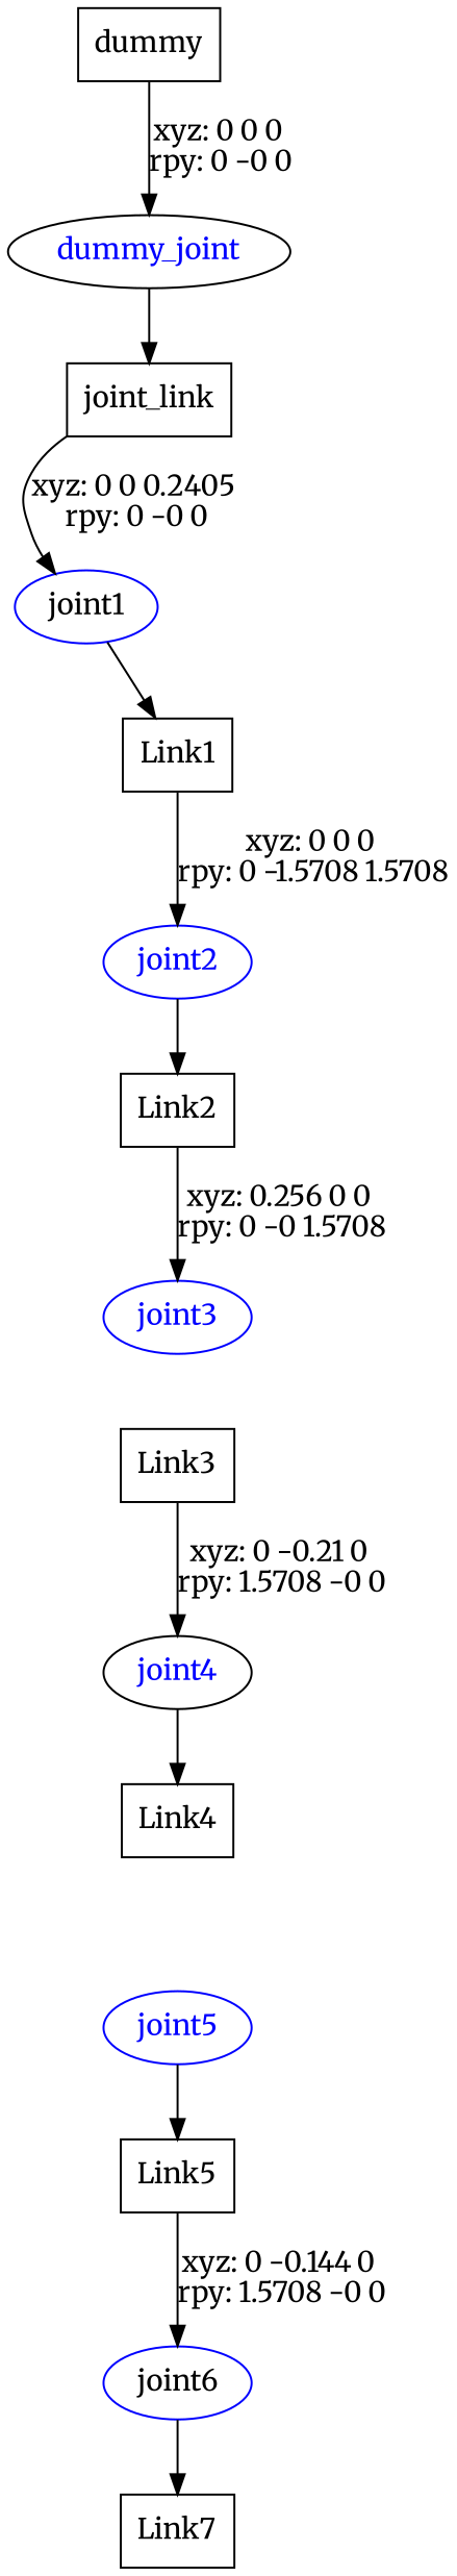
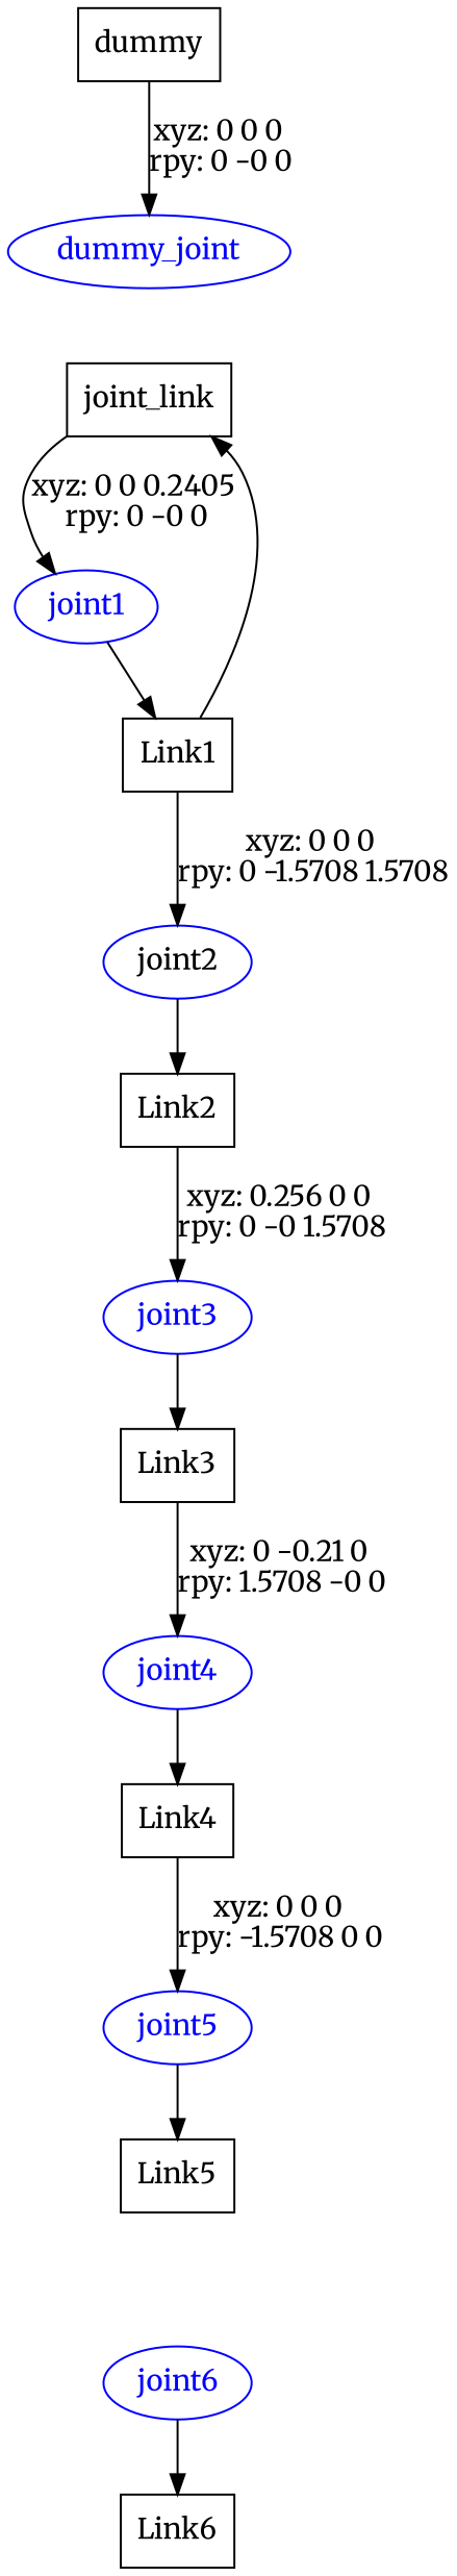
  digraph {
    fontname=Merriweather
    node [fontname=Merriweather shape=box]
    edge [fontname=Merriweather]
    n1 [label=dummy]
-   dummy_joint [color=black fontcolor=blue shape=ellipse]
+   dummy_joint [color=blue fontcolor=blue shape=ellipse]
    n3 [label=joint_link]
-   joint1 [color=blue fontcolor=black shape=ellipse]
+   joint1 [color=blue fontcolor=blue shape=ellipse]
    n5 [label=Link1]
-   joint2 [color=blue fontcolor=blue shape=ellipse]
+   joint2 [color=blue fontcolor=black shape=ellipse]
    n7 [label=Link2]
    joint3 [color=blue fontcolor=blue shape=ellipse]
    n9 [label=Link3]
-   joint4 [color=black fontcolor=blue shape=ellipse]
+   joint4 [color=blue fontcolor=blue shape=ellipse]
    n11 [label=Link4]
    joint5 [color=blue fontcolor=blue shape=ellipse]
    n13 [label=Link5]
-   joint6 [color=blue fontcolor=black shape=ellipse]
-   n15 [label=Link7]
+   joint6 [color=blue fontcolor=blue shape=ellipse]
+   n15 [label=Link6]
    n1 -> dummy_joint [label="xyz: 0 0 0 \nrpy: 0 -0 0"]
-   dummy_joint -> n3
+   n5 -> n3
    n3 -> joint1 [label="xyz: 0 0 0.2405 \nrpy: 0 -0 0"]
    joint1 -> n5
    n5 -> joint2 [label="xyz: 0 0 0 \nrpy: 0 -1.5708 1.5708"]
    joint2 -> n7
    n7 -> joint3 [label="xyz: 0.256 0 0 \nrpy: 0 -0 1.5708"]
+   joint3 -> n9
    n9 -> joint4 [label="xyz: 0 -0.21 0 \nrpy: 1.5708 -0 0"]
    joint4 -> n11
+   n11 -> joint5 [label="xyz: 0 0 0 \nrpy: -1.5708 0 0"]
    joint5 -> n13
-   n13 -> joint6 [label="xyz: 0 -0.144 0 \nrpy: 1.5708 -0 0"]
    joint6 -> n15
  }
